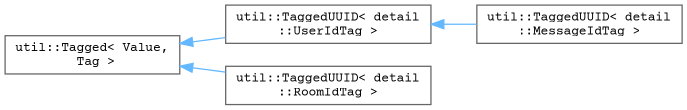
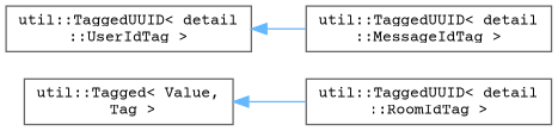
  digraph {
    fontname="Courier Prime"
    rankdir=LR
    node [color=grey40 fillcolor=white fontname="Courier Prime" fontsize=10 shape=box style=filled]
    edge [color=steelblue1 dir=back fontname="Courier Prime" fontsize=10 labelfontname=Helvetica labelfontsize=10 style=solid]
    n1 [height=0.2 label="util::Tagged\< Value,\l Tag \>" width=0.4]
    n2 [height=0.2 label="util::TaggedUUID\< detail\l::UserIdTag \>" width=0.4]
    n3 [height=0.2 label="util::TaggedUUID\< detail\l::RoomIdTag \>" width=0.4]
    n4 [height=0.2 label="util::TaggedUUID\< detail\l::MessageIdTag \>" width=0.4]
-   n1 -> n2
    n1 -> n3
    n2 -> n4
  }
